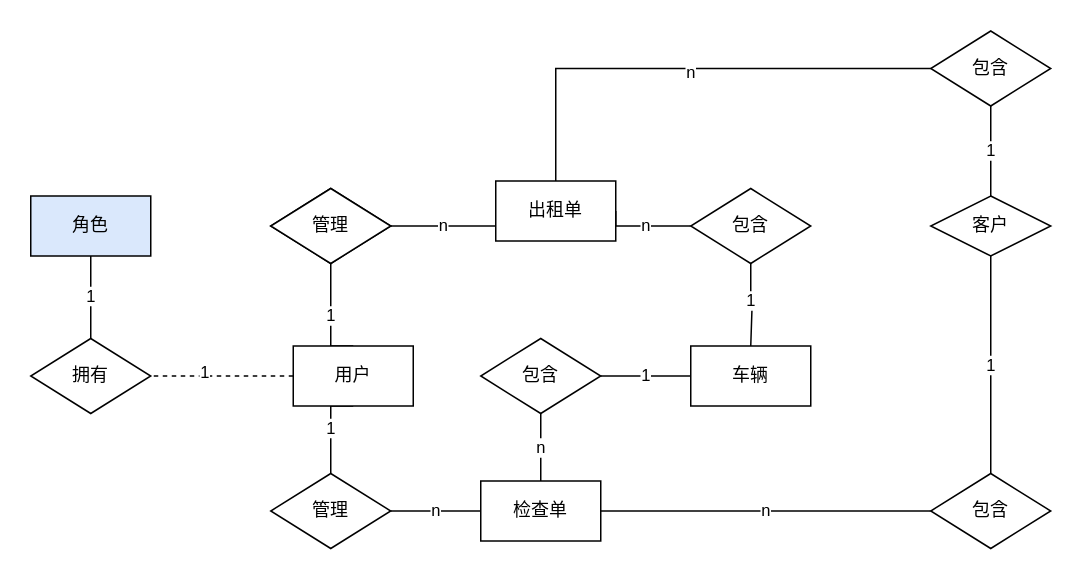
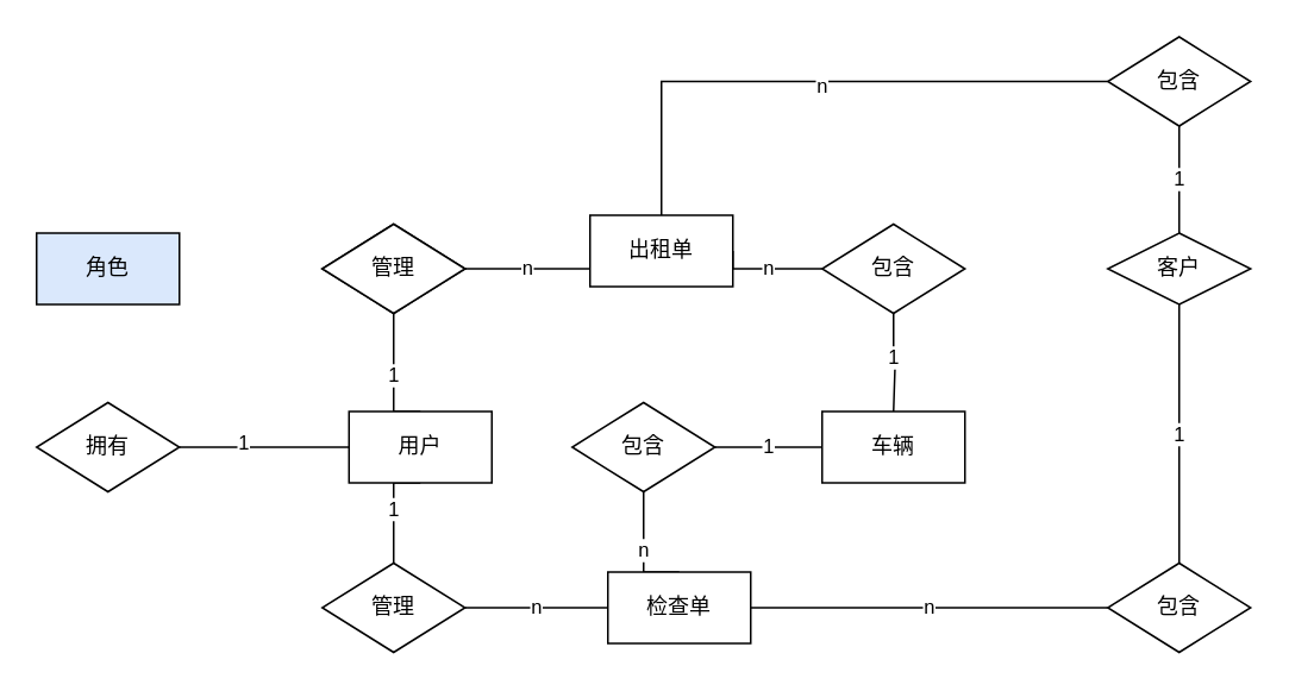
  <mxCell id="0" />
  <mxCell id="1" parent="0" />
  <mxCell id="2" value="n" style="edgeStyle=orthogonalEdgeStyle;rounded=0;orthogonalLoop=1;jettySize=auto;html=1;exitX=1;exitY=0.5;exitDx=0;exitDy=0;entryX=0;entryY=0.5;entryDx=0;entryDy=0;endArrow=none;endFill=0;" edge="1" parent="1" source="5" target="14"><mxGeometry relative="1" as="geometry"><Array as="points"><mxPoint x="430" y="150" /><mxPoint x="430" y="150" /></Array></mxGeometry></mxCell>
  <mxCell id="3" style="edgeStyle=orthogonalEdgeStyle;rounded=0;orthogonalLoop=1;jettySize=auto;html=1;exitX=0.5;exitY=0;exitDx=0;exitDy=0;entryX=0;entryY=0.5;entryDx=0;entryDy=0;endArrow=none;endFill=0;" edge="1" parent="1" source="5" target="28"><mxGeometry relative="1" as="geometry" /></mxCell>
  <mxCell id="4" value="n" style="edgeLabel;html=1;align=center;verticalAlign=middle;resizable=0;points=[];" vertex="1" connectable="0" parent="3"><mxGeometry x="0.007" y="-2" relative="1" as="geometry"><mxPoint as="offset" /></mxGeometry></mxCell>
  <mxCell id="5" value="出租单" style="rounded=0;whiteSpace=wrap;html=1;" vertex="1" parent="1"><mxGeometry x="330" y="120" width="80" height="40" as="geometry" /></mxCell>
  <mxCell id="6" value="n" style="edgeStyle=orthogonalEdgeStyle;rounded=0;orthogonalLoop=1;jettySize=auto;html=1;exitX=1;exitY=0.5;exitDx=0;exitDy=0;endArrow=none;endFill=0;" edge="1" parent="1" source="7" target="5"><mxGeometry relative="1" as="geometry"><Array as="points"><mxPoint x="310" y="150" /><mxPoint x="310" y="150" /></Array></mxGeometry></mxCell>
  <mxCell id="7" value="管理" style="rhombus;whiteSpace=wrap;html=1;" vertex="1" parent="1"><mxGeometry x="180" y="125" width="80" height="50" as="geometry" /></mxCell>
  <mxCell id="8" value="1" style="edgeStyle=orthogonalEdgeStyle;rounded=0;orthogonalLoop=1;jettySize=auto;html=1;exitX=0.5;exitY=0;exitDx=0;exitDy=0;entryX=0.5;entryY=1;entryDx=0;entryDy=0;endArrow=none;endFill=0;" edge="1" parent="1" source="12" target="7"><mxGeometry relative="1" as="geometry"><Array as="points"><mxPoint x="220" y="210" /><mxPoint x="220" y="210" /></Array></mxGeometry></mxCell>
  <mxCell id="9" value="1" style="edgeStyle=orthogonalEdgeStyle;rounded=0;orthogonalLoop=1;jettySize=auto;html=1;exitX=0.5;exitY=1;exitDx=0;exitDy=0;entryX=0.5;entryY=0;entryDx=0;entryDy=0;endArrow=none;endFill=0;" edge="1" parent="1" source="12" target="23"><mxGeometry relative="1" as="geometry"><Array as="points"><mxPoint x="220" y="300" /><mxPoint x="220" y="300" /></Array></mxGeometry></mxCell>
- <mxCell id="10" style="edgeStyle=orthogonalEdgeStyle;rounded=0;orthogonalLoop=1;jettySize=auto;html=1;exitX=0;exitY=0.5;exitDx=0;exitDy=0;entryX=1;entryY=0.5;entryDx=0;entryDy=0;endArrow=none;endFill=0;dashed=1;" edge="1" parent="1" source="12" target="30"><mxGeometry relative="1" as="geometry" /></mxCell>
+ <mxCell id="10" style="edgeStyle=orthogonalEdgeStyle;rounded=0;orthogonalLoop=1;jettySize=auto;html=1;exitX=0;exitY=0.5;exitDx=0;exitDy=0;entryX=1;entryY=0.5;entryDx=0;entryDy=0;endArrow=none;endFill=0;" edge="1" parent="1" source="12" target="30"><mxGeometry relative="1" as="geometry" /></mxCell>
  <mxCell id="11" value="1" style="edgeLabel;html=1;align=center;verticalAlign=middle;resizable=0;points=[];" vertex="1" connectable="0" parent="10"><mxGeometry x="0.255" y="-3" relative="1" as="geometry"><mxPoint as="offset" /></mxGeometry></mxCell>
  <mxCell id="12" value="用户" style="rounded=0;whiteSpace=wrap;html=1;" vertex="1" parent="1"><mxGeometry x="195" y="230" width="80" height="40" as="geometry" /></mxCell>
  <mxCell id="13" value="1" style="edgeStyle=orthogonalEdgeStyle;rounded=0;orthogonalLoop=1;jettySize=auto;html=1;exitX=0.5;exitY=1;exitDx=0;exitDy=0;endArrow=none;endFill=0;" edge="1" parent="1" source="14"><mxGeometry x="-0.107" relative="1" as="geometry"><mxPoint x="500" y="230" as="targetPoint" /><Array as="points"><mxPoint x="500" y="200" /><mxPoint x="501" y="200" /></Array><mxPoint as="offset" /></mxGeometry></mxCell>
  <mxCell id="14" value="包含" style="rhombus;whiteSpace=wrap;html=1;" vertex="1" parent="1"><mxGeometry x="460" y="125" width="80" height="50" as="geometry" /></mxCell>
  <mxCell id="15" value="管理" style="rhombus;whiteSpace=wrap;html=1;" vertex="1" parent="1"><mxGeometry x="180" y="125" width="80" height="50" as="geometry" /></mxCell>
  <mxCell id="16" value="车辆" style="rounded=0;whiteSpace=wrap;html=1;" vertex="1" parent="1"><mxGeometry x="460" y="230" width="80" height="40" as="geometry" /></mxCell>
  <mxCell id="17" value="n" style="edgeStyle=orthogonalEdgeStyle;rounded=0;orthogonalLoop=1;jettySize=auto;html=1;exitX=0.5;exitY=1;exitDx=0;exitDy=0;entryX=0.5;entryY=0;entryDx=0;entryDy=0;endArrow=none;endFill=0;" edge="1" parent="1" source="19" target="21"><mxGeometry relative="1" as="geometry"><Array as="points"><mxPoint x="360" y="290" /><mxPoint x="360" y="290" /></Array></mxGeometry></mxCell>
  <mxCell id="18" value="1" style="edgeStyle=orthogonalEdgeStyle;rounded=0;orthogonalLoop=1;jettySize=auto;html=1;exitX=1;exitY=0.5;exitDx=0;exitDy=0;entryX=0;entryY=0.5;entryDx=0;entryDy=0;endArrow=none;endFill=0;" edge="1" parent="1" source="19" target="16"><mxGeometry relative="1" as="geometry"><Array as="points"><mxPoint x="430" y="250" /><mxPoint x="430" y="250" /></Array></mxGeometry></mxCell>
  <mxCell id="19" value="包含" style="rhombus;whiteSpace=wrap;html=1;" vertex="1" parent="1"><mxGeometry x="320" y="225" width="80" height="50" as="geometry" /></mxCell>
  <mxCell id="20" value="n" style="edgeStyle=orthogonalEdgeStyle;rounded=0;orthogonalLoop=1;jettySize=auto;html=1;exitX=1;exitY=0.5;exitDx=0;exitDy=0;entryX=0;entryY=0.5;entryDx=0;entryDy=0;endArrow=none;endFill=0;" edge="1" parent="1" source="21" target="24"><mxGeometry relative="1" as="geometry"><Array as="points"><mxPoint x="510" y="340" /><mxPoint x="510" y="340" /></Array></mxGeometry></mxCell>
- <mxCell id="21" value="检查单" style="rounded=0;whiteSpace=wrap;html=1;" vertex="1" parent="1"><mxGeometry x="320" y="320" width="80" height="40" as="geometry" /></mxCell>
+ <mxCell id="21" value="检查单" style="rounded=0;whiteSpace=wrap;html=1;" vertex="1" parent="1"><mxGeometry x="340" y="320" width="80" height="40" as="geometry" /></mxCell>
  <mxCell id="22" value="n" style="edgeStyle=orthogonalEdgeStyle;rounded=0;orthogonalLoop=1;jettySize=auto;html=1;exitX=1;exitY=0.5;exitDx=0;exitDy=0;entryX=0;entryY=0.5;entryDx=0;entryDy=0;endArrow=none;endFill=0;" edge="1" parent="1" source="23" target="21"><mxGeometry relative="1" as="geometry" /></mxCell>
  <mxCell id="23" value="管理" style="rhombus;whiteSpace=wrap;html=1;" vertex="1" parent="1"><mxGeometry x="180" y="315" width="80" height="50" as="geometry" /></mxCell>
  <mxCell id="24" value="包含" style="rhombus;whiteSpace=wrap;html=1;" vertex="1" parent="1"><mxGeometry x="620" y="315" width="80" height="50" as="geometry" /></mxCell>
  <mxCell id="25" value="1" style="edgeStyle=orthogonalEdgeStyle;rounded=0;orthogonalLoop=1;jettySize=auto;html=1;exitX=0.5;exitY=1;exitDx=0;exitDy=0;entryX=0.5;entryY=0;entryDx=0;entryDy=0;endArrow=none;endFill=0;" edge="1" parent="1" source="26" target="24"><mxGeometry relative="1" as="geometry"><Array as="points"><mxPoint x="660" y="240" /><mxPoint x="660" y="240" /></Array></mxGeometry></mxCell>
  <mxCell id="26" value="客户" style="rhombus;whiteSpace=wrap;html=1;" vertex="1" parent="1"><mxGeometry x="620" y="130" width="80" height="40" as="geometry" /></mxCell>
  <mxCell id="27" value="1" style="edgeStyle=orthogonalEdgeStyle;rounded=0;orthogonalLoop=1;jettySize=auto;html=1;exitX=0.5;exitY=1;exitDx=0;exitDy=0;entryX=0.5;entryY=0;entryDx=0;entryDy=0;endArrow=none;endFill=0;" edge="1" parent="1" source="28" target="26"><mxGeometry relative="1" as="geometry"><Array as="points"><mxPoint x="660" y="110" /><mxPoint x="660" y="110" /></Array><mxPoint as="offset" /></mxGeometry></mxCell>
  <mxCell id="28" value="包含" style="rhombus;whiteSpace=wrap;html=1;" vertex="1" parent="1"><mxGeometry x="620" y="20" width="80" height="50" as="geometry" /></mxCell>
- <mxCell id="29" value="1" style="edgeStyle=orthogonalEdgeStyle;rounded=0;orthogonalLoop=1;jettySize=auto;html=1;exitX=0.5;exitY=0;exitDx=0;exitDy=0;entryX=0.5;entryY=1;entryDx=0;entryDy=0;endArrow=none;endFill=0;" edge="1" parent="1" source="30" target="31"><mxGeometry relative="1" as="geometry"><Array as="points"><mxPoint x="60" y="200" /><mxPoint x="60" y="200" /></Array></mxGeometry></mxCell>
  <mxCell id="30" value="拥有" style="rhombus;whiteSpace=wrap;html=1;" vertex="1" parent="1"><mxGeometry x="20" y="225" width="80" height="50" as="geometry" /></mxCell>
  <mxCell id="31" value="角色" style="rounded=0;whiteSpace=wrap;html=1;fillColor=#dae8fc;" vertex="1" parent="1"><mxGeometry x="20" y="130" width="80" height="40" as="geometry" /></mxCell>
